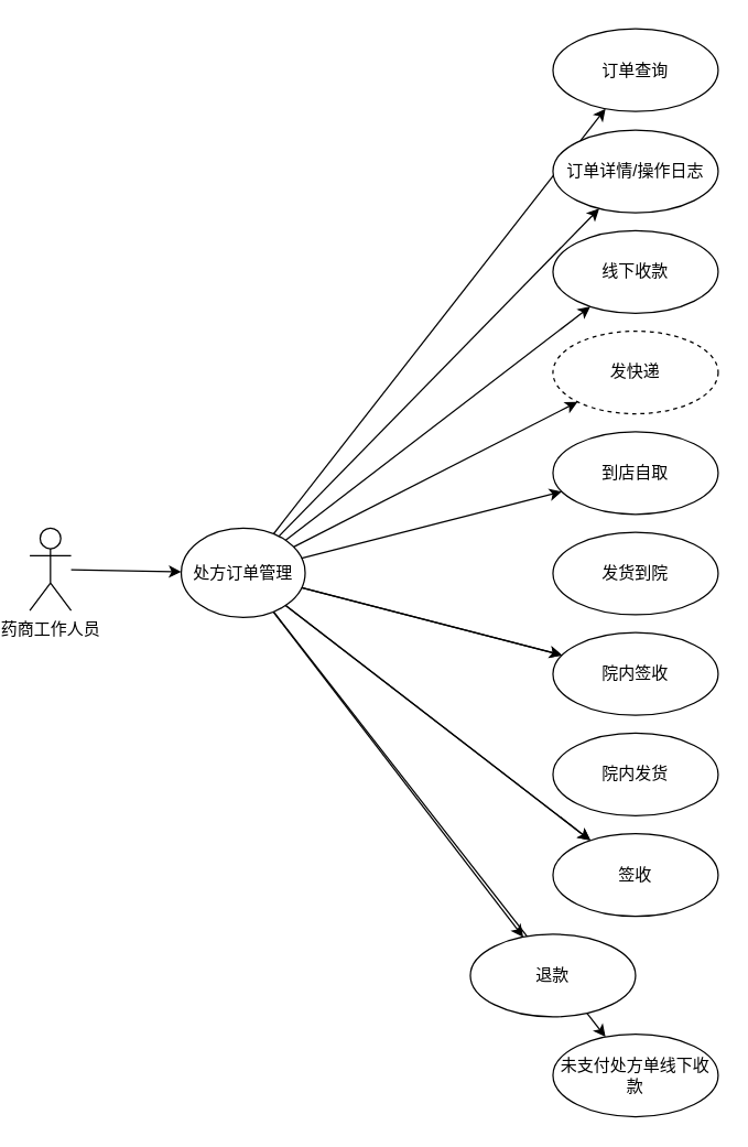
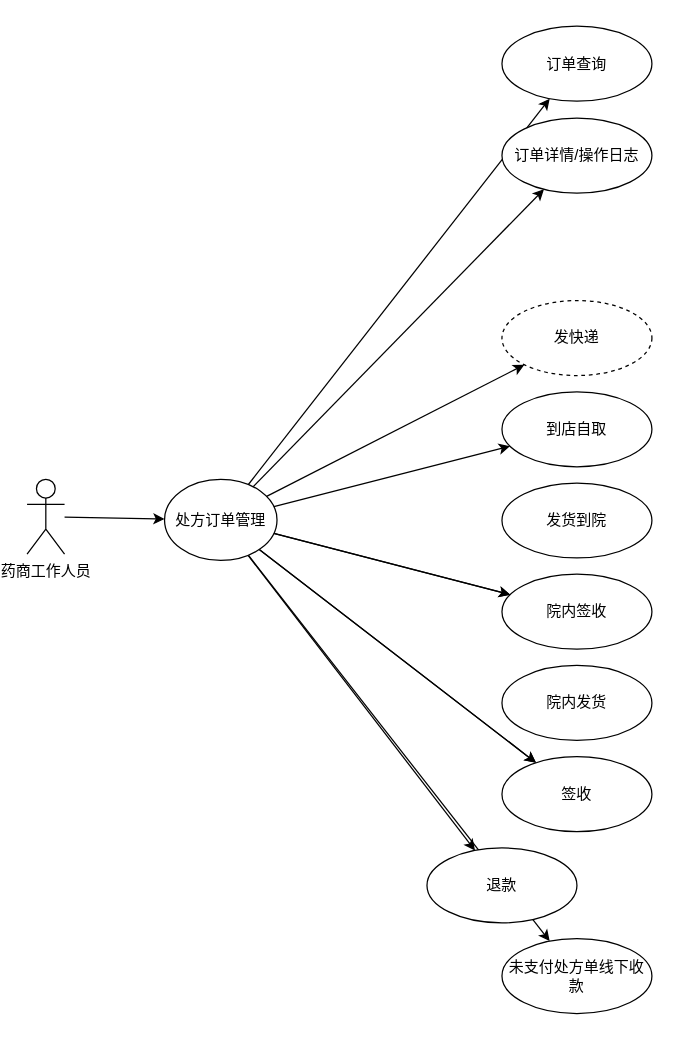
  <mxCell id="0" />
  <mxCell id="1" parent="0" />
  <mxCell id="2" value="" style="edgeStyle=none;rounded=0;orthogonalLoop=1;jettySize=auto;html=1;" edge="1" parent="1" source="3" target="15"><mxGeometry relative="1" as="geometry" /></mxCell>
  <mxCell id="3" value="药商工作人员" style="shape=umlActor;verticalLabelPosition=bottom;verticalAlign=top;html=1;" vertex="1" parent="1"><mxGeometry x="20" y="383" width="30" height="60" as="geometry" /></mxCell>
  <mxCell id="4" value="" style="edgeStyle=none;rounded=0;orthogonalLoop=1;jettySize=auto;html=1;" edge="1" parent="1" source="15" target="16"><mxGeometry relative="1" as="geometry" /></mxCell>
  <mxCell id="5" value="" style="edgeStyle=none;rounded=0;orthogonalLoop=1;jettySize=auto;html=1;" edge="1" parent="1" source="15" target="17"><mxGeometry relative="1" as="geometry" /></mxCell>
- <mxCell id="6" value="" style="edgeStyle=none;rounded=0;orthogonalLoop=1;jettySize=auto;html=1;" edge="1" parent="1" source="15" target="18"><mxGeometry relative="1" as="geometry" /></mxCell>
  <mxCell id="7" value="" style="edgeStyle=none;rounded=0;orthogonalLoop=1;jettySize=auto;html=1;" edge="1" parent="1" source="15" target="19"><mxGeometry relative="1" as="geometry" /></mxCell>
  <mxCell id="8" value="" style="edgeStyle=none;rounded=0;orthogonalLoop=1;jettySize=auto;html=1;" edge="1" parent="1" source="15" target="20"><mxGeometry relative="1" as="geometry" /></mxCell>
  <mxCell id="9" value="" style="edgeStyle=none;rounded=0;orthogonalLoop=1;jettySize=auto;html=1;" edge="1" parent="1" source="15" target="22"><mxGeometry relative="1" as="geometry" /></mxCell>
  <mxCell id="10" value="" style="edgeStyle=none;rounded=0;orthogonalLoop=1;jettySize=auto;html=1;" edge="1" parent="1" source="15" target="22"><mxGeometry relative="1" as="geometry" /></mxCell>
  <mxCell id="11" value="" style="edgeStyle=none;rounded=0;orthogonalLoop=1;jettySize=auto;html=1;" edge="1" parent="1" source="15" target="24"><mxGeometry relative="1" as="geometry" /></mxCell>
  <mxCell id="12" value="" style="edgeStyle=none;rounded=0;orthogonalLoop=1;jettySize=auto;html=1;" edge="1" parent="1" source="15" target="24"><mxGeometry relative="1" as="geometry" /></mxCell>
  <mxCell id="13" value="" style="edgeStyle=none;rounded=0;orthogonalLoop=1;jettySize=auto;html=1;" edge="1" parent="1" source="15" target="25"><mxGeometry relative="1" as="geometry" /></mxCell>
  <mxCell id="14" value="" style="edgeStyle=none;rounded=0;orthogonalLoop=1;jettySize=auto;html=1;" edge="1" parent="1" source="15" target="26"><mxGeometry relative="1" as="geometry" /></mxCell>
  <mxCell id="15" value="处方订单管理" style="ellipse;whiteSpace=wrap;html=1;" vertex="1" parent="1"><mxGeometry x="130" y="383" width="90" height="65" as="geometry" /></mxCell>
  <mxCell id="16" value="订单查询" style="ellipse;whiteSpace=wrap;html=1;" vertex="1" parent="1"><mxGeometry x="400" y="20.5" width="120" height="60" as="geometry" /></mxCell>
  <mxCell id="17" value="订单详情/操作日志" style="ellipse;whiteSpace=wrap;html=1;" vertex="1" parent="1"><mxGeometry x="400" y="94" width="120" height="60" as="geometry" /></mxCell>
- <mxCell id="18" value="线下收款" style="ellipse;whiteSpace=wrap;html=1;" vertex="1" parent="1"><mxGeometry x="400" y="167" width="120" height="60" as="geometry" /></mxCell>
  <mxCell id="19" value="发快递" style="ellipse;whiteSpace=wrap;html=1;dashed=1;" vertex="1" parent="1"><mxGeometry x="400" y="240" width="120" height="60" as="geometry" /></mxCell>
  <mxCell id="20" value="到店自取" style="ellipse;whiteSpace=wrap;html=1;" vertex="1" parent="1"><mxGeometry x="400" y="313" width="120" height="60" as="geometry" /></mxCell>
  <mxCell id="21" value="发货到院" style="ellipse;whiteSpace=wrap;html=1;" vertex="1" parent="1"><mxGeometry x="400" y="386" width="120" height="60" as="geometry" /></mxCell>
  <mxCell id="22" value="院内签收" style="ellipse;whiteSpace=wrap;html=1;" vertex="1" parent="1"><mxGeometry x="400" y="459" width="120" height="60" as="geometry" /></mxCell>
  <mxCell id="23" value="院内发货" style="ellipse;whiteSpace=wrap;html=1;" vertex="1" parent="1"><mxGeometry x="400" y="532" width="120" height="60" as="geometry" /></mxCell>
  <mxCell id="24" value="签收" style="ellipse;whiteSpace=wrap;html=1;" vertex="1" parent="1"><mxGeometry x="400" y="605" width="120" height="60" as="geometry" /></mxCell>
  <mxCell id="25" value="退款" style="ellipse;whiteSpace=wrap;html=1;" vertex="1" parent="1"><mxGeometry x="340" y="678" width="120" height="60" as="geometry" /></mxCell>
  <mxCell id="26" value="未支付处方单线下收款" style="ellipse;whiteSpace=wrap;html=1;" vertex="1" parent="1"><mxGeometry x="400" y="750.5" width="120" height="60" as="geometry" /></mxCell>
